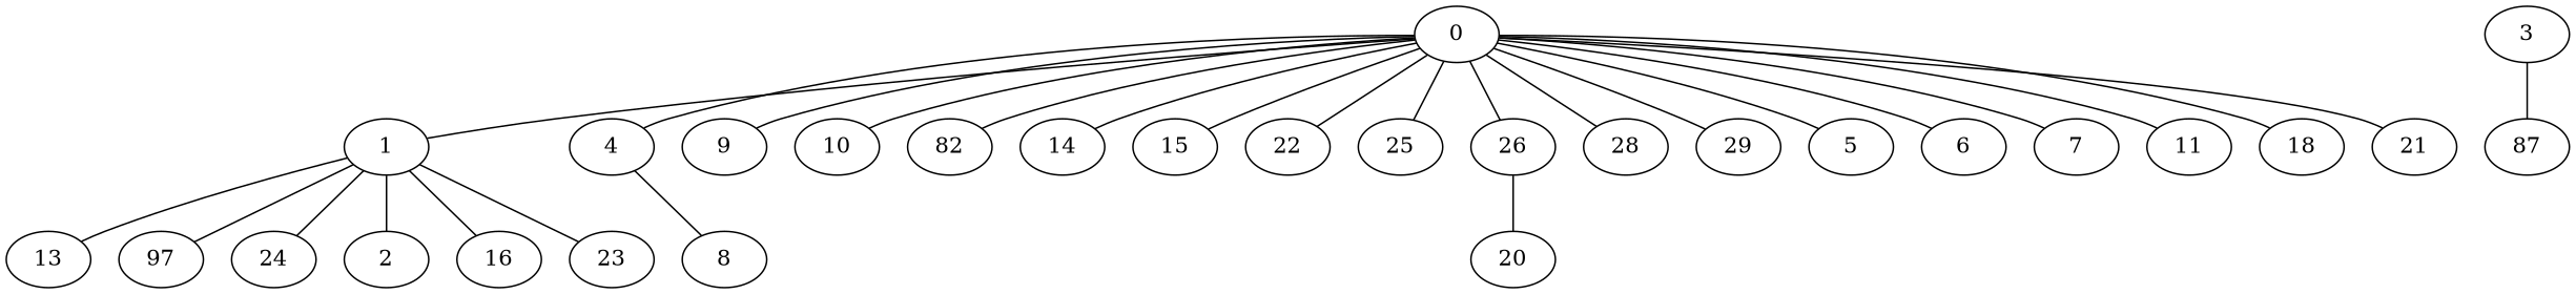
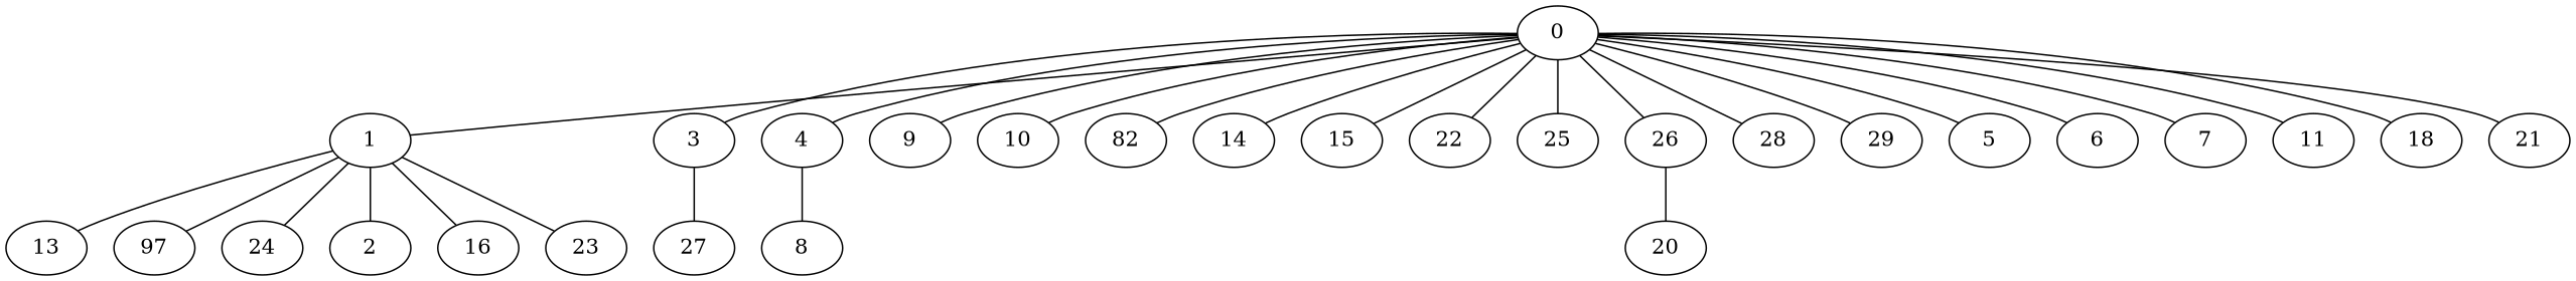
  graph {
    0
    1
    3
    4
    9
    10
    n7 [label=82]
    14
    15
    22
    25
    26
    28
    29
    5
    6
    7
    11
    18
    21
    13
    n22 [label=97]
    24
    2
    16
    23
-   27 [label=87]
+   27
    8
    20
    0 -- 1
+   0 -- 3
    0 -- 4
    0 -- 9
    0 -- 10
    0 -- n7
    0 -- 14
    0 -- 15
    0 -- 22
    0 -- 25
    0 -- 26
    0 -- 28
    0 -- 29
    0 -- 5
    0 -- 6
    0 -- 7
    0 -- 11
    0 -- 18
    0 -- 21
    1 -- 13
    1 -- n22
    1 -- 24
    1 -- 2
    1 -- 16
    1 -- 23
    3 -- 27
    4 -- 8
    26 -- 20
  }
